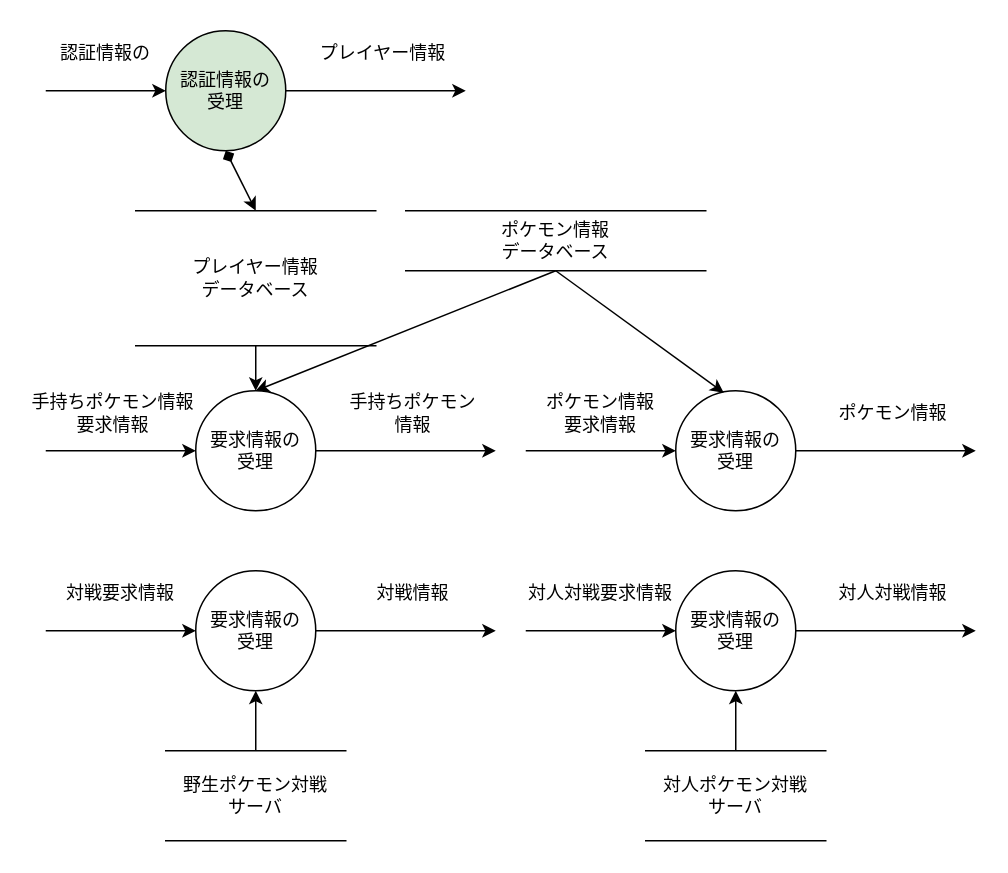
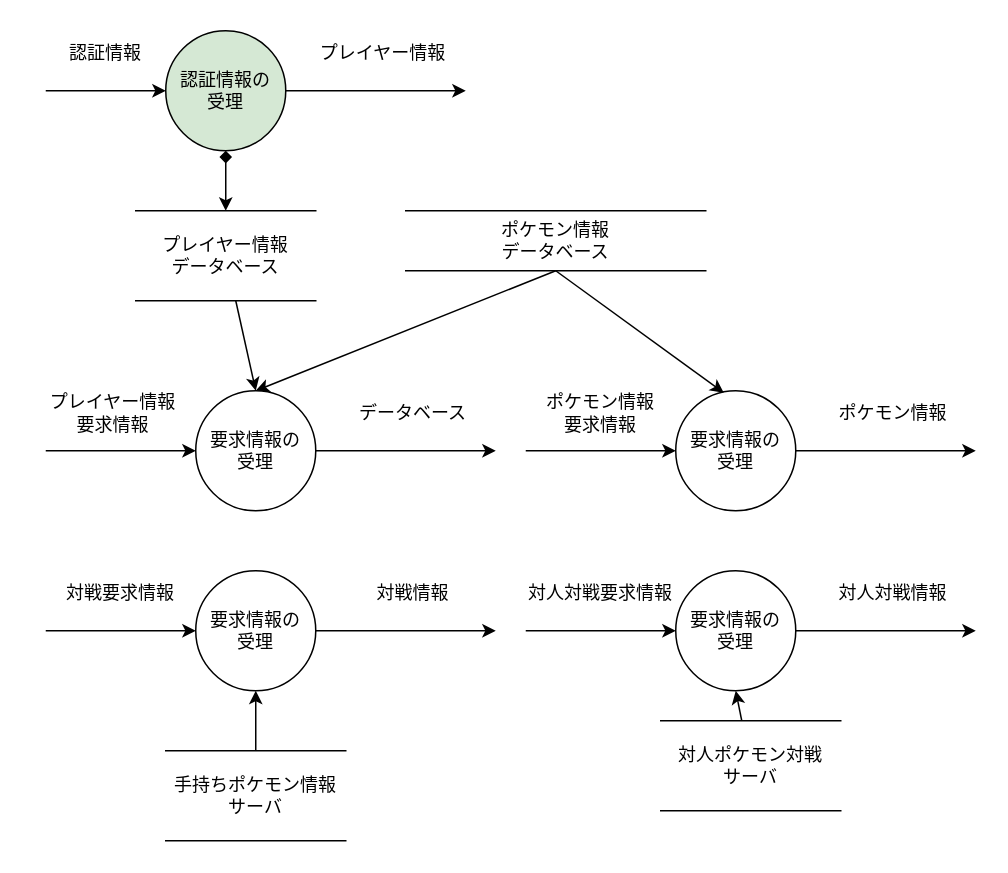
  <mxCell id="0" />
  <mxCell id="1" parent="0" />
  <mxCell id="2" style="edgeStyle=none;html=1;" edge="1" parent="1" source="3"><mxGeometry relative="1" as="geometry"><mxPoint x="310" y="60" as="targetPoint" /></mxGeometry></mxCell>
  <mxCell id="3" value="認証情報の&lt;div&gt;受理&lt;/div&gt;" style="ellipse;whiteSpace=wrap;html=1;aspect=fixed;fillColor=#d5e8d4;" vertex="1" parent="1"><mxGeometry x="110" y="20" width="80" height="80" as="geometry" /></mxCell>
- <mxCell id="4" value="認証情報の" style="text;html=1;align=center;verticalAlign=middle;whiteSpace=wrap;rounded=0;" vertex="1" parent="1"><mxGeometry x="30" y="20" width="80" height="30" as="geometry" /></mxCell>
+ <mxCell id="4" value="認証情報" style="text;html=1;align=center;verticalAlign=middle;whiteSpace=wrap;rounded=0;" vertex="1" parent="1"><mxGeometry x="30" y="20" width="80" height="30" as="geometry" /></mxCell>
  <mxCell id="5" value="" style="endArrow=classic;html=1;entryX=0;entryY=0.5;entryDx=0;entryDy=0;" edge="1" parent="1" target="3"><mxGeometry width="50" height="50" relative="1" as="geometry"><mxPoint x="30" y="60" as="sourcePoint" /><mxPoint x="70" y="60" as="targetPoint" /></mxGeometry></mxCell>
  <mxCell id="6" style="edgeStyle=none;html=1;entryX=0.5;entryY=0;entryDx=0;entryDy=0;" edge="1" parent="1" source="7" target="19"><mxGeometry relative="1" as="geometry" /></mxCell>
- <mxCell id="7" value="プレイヤー情報&lt;div&gt;データベース&lt;/div&gt;" style="shape=partialRectangle;whiteSpace=wrap;html=1;left=0;right=0;fillColor=none;" vertex="1" parent="1"><mxGeometry x="90" y="140" width="160" height="90" as="geometry" /></mxCell>
+ <mxCell id="7" value="プレイヤー情報&lt;div&gt;データベース&lt;/div&gt;" style="shape=partialRectangle;whiteSpace=wrap;html=1;left=0;right=0;fillColor=none;" vertex="1" parent="1"><mxGeometry x="90" y="140" width="120" height="60" as="geometry" /></mxCell>
  <mxCell id="8" value="" style="endArrow=diamond;startArrow=classic;html=1;entryX=0.5;entryY=1;entryDx=0;entryDy=0;exitX=0.5;exitY=0;exitDx=0;exitDy=0;" edge="1" parent="1" source="7" target="3"><mxGeometry width="50" height="50" relative="1" as="geometry"><mxPoint x="290" y="200" as="sourcePoint" /><mxPoint x="340" y="150" as="targetPoint" /></mxGeometry></mxCell>
  <mxCell id="9" value="プレイヤー情報" style="text;html=1;align=center;verticalAlign=middle;whiteSpace=wrap;rounded=0;" vertex="1" parent="1"><mxGeometry x="210" y="20" width="90" height="30" as="geometry" /></mxCell>
  <mxCell id="10" style="edgeStyle=none;html=1;" edge="1" parent="1" source="11"><mxGeometry relative="1" as="geometry"><mxPoint x="650" y="300" as="targetPoint" /></mxGeometry></mxCell>
  <mxCell id="11" value="要求情報の&lt;div&gt;受理&lt;/div&gt;" style="ellipse;whiteSpace=wrap;html=1;aspect=fixed;" vertex="1" parent="1"><mxGeometry x="450" y="260" width="80" height="80" as="geometry" /></mxCell>
  <mxCell id="12" value="ポケモン情報&lt;div&gt;要求情報&lt;/div&gt;" style="text;html=1;align=center;verticalAlign=middle;whiteSpace=wrap;rounded=0;" vertex="1" parent="1"><mxGeometry x="350" y="260" width="100" height="30" as="geometry" /></mxCell>
  <mxCell id="13" value="" style="endArrow=classic;html=1;entryX=0;entryY=0.5;entryDx=0;entryDy=0;" edge="1" parent="1" target="11"><mxGeometry width="50" height="50" relative="1" as="geometry"><mxPoint x="350" y="300" as="sourcePoint" /><mxPoint x="410" y="300" as="targetPoint" /></mxGeometry></mxCell>
  <mxCell id="14" value="ポケモン情報" style="text;html=1;align=center;verticalAlign=middle;whiteSpace=wrap;rounded=0;" vertex="1" parent="1"><mxGeometry x="550" y="260" width="90" height="30" as="geometry" /></mxCell>
  <mxCell id="15" style="edgeStyle=none;html=1;entryX=0.5;entryY=0;entryDx=0;entryDy=0;exitX=0.5;exitY=1;exitDx=0;exitDy=0;" edge="1" parent="1" source="16" target="19"><mxGeometry relative="1" as="geometry" /></mxCell>
  <mxCell id="16" value="ポケモン情報&lt;br&gt;&lt;div&gt;データベース&lt;/div&gt;" style="shape=partialRectangle;whiteSpace=wrap;html=1;left=0;right=0;fillColor=none;" vertex="1" parent="1"><mxGeometry x="270" y="140" width="200" height="40" as="geometry" /></mxCell>
  <mxCell id="17" style="edgeStyle=none;html=1;entryX=0.4;entryY=0.017;entryDx=0;entryDy=0;entryPerimeter=0;exitX=0.5;exitY=1;exitDx=0;exitDy=0;" edge="1" parent="1" source="16" target="11"><mxGeometry relative="1" as="geometry" /></mxCell>
  <mxCell id="18" style="edgeStyle=none;html=1;" edge="1" parent="1" source="19"><mxGeometry relative="1" as="geometry"><mxPoint x="330" y="300" as="targetPoint" /></mxGeometry></mxCell>
  <mxCell id="19" value="要求情報の&lt;div&gt;受理&lt;/div&gt;" style="ellipse;whiteSpace=wrap;html=1;aspect=fixed;" vertex="1" parent="1"><mxGeometry x="130" y="260" width="80" height="80" as="geometry" /></mxCell>
- <mxCell id="20" value="手持ちポケモン情報&lt;div&gt;要求情報&lt;/div&gt;" style="text;html=1;align=center;verticalAlign=middle;whiteSpace=wrap;rounded=0;" vertex="1" parent="1"><mxGeometry x="20" y="260" width="110" height="30" as="geometry" /></mxCell>
+ <mxCell id="20" value="プレイヤー情報&lt;div&gt;要求情報&lt;/div&gt;" style="text;html=1;align=center;verticalAlign=middle;whiteSpace=wrap;rounded=0;" vertex="1" parent="1"><mxGeometry x="20" y="260" width="110" height="30" as="geometry" /></mxCell>
  <mxCell id="21" value="" style="endArrow=classic;html=1;entryX=0;entryY=0.5;entryDx=0;entryDy=0;" edge="1" parent="1" target="19"><mxGeometry width="50" height="50" relative="1" as="geometry"><mxPoint x="30" y="300" as="sourcePoint" /><mxPoint x="90" y="300" as="targetPoint" /></mxGeometry></mxCell>
- <mxCell id="22" value="手持ちポケモン情報" style="text;html=1;align=center;verticalAlign=middle;whiteSpace=wrap;rounded=0;" vertex="1" parent="1"><mxGeometry x="230" y="260" width="90" height="30" as="geometry" /></mxCell>
+ <mxCell id="22" value="データベース" style="text;html=1;align=center;verticalAlign=middle;whiteSpace=wrap;rounded=0;" vertex="1" parent="1"><mxGeometry x="230" y="260" width="90" height="30" as="geometry" /></mxCell>
  <mxCell id="23" style="edgeStyle=none;html=1;" edge="1" parent="1" source="24"><mxGeometry relative="1" as="geometry"><mxPoint x="330" y="420" as="targetPoint" /></mxGeometry></mxCell>
  <mxCell id="24" value="要求情報の&lt;div&gt;受理&lt;/div&gt;" style="ellipse;whiteSpace=wrap;html=1;aspect=fixed;" vertex="1" parent="1"><mxGeometry x="130" y="380" width="80" height="80" as="geometry" /></mxCell>
  <mxCell id="25" value="対戦要求情報" style="text;html=1;align=center;verticalAlign=middle;whiteSpace=wrap;rounded=0;" vertex="1" parent="1"><mxGeometry x="30" y="380" width="100" height="30" as="geometry" /></mxCell>
  <mxCell id="26" value="" style="endArrow=classic;html=1;entryX=0;entryY=0.5;entryDx=0;entryDy=0;" edge="1" parent="1" target="24"><mxGeometry width="50" height="50" relative="1" as="geometry"><mxPoint x="30" y="420" as="sourcePoint" /><mxPoint x="90" y="420" as="targetPoint" /></mxGeometry></mxCell>
  <mxCell id="27" value="対戦情報" style="text;html=1;align=center;verticalAlign=middle;whiteSpace=wrap;rounded=0;" vertex="1" parent="1"><mxGeometry x="230" y="380" width="90" height="30" as="geometry" /></mxCell>
  <mxCell id="28" style="edgeStyle=none;html=1;entryX=0.5;entryY=1;entryDx=0;entryDy=0;" edge="1" parent="1" source="29" target="24"><mxGeometry relative="1" as="geometry" /></mxCell>
- <mxCell id="29" value="野生ポケモン対戦&lt;div&gt;サーバ&lt;/div&gt;" style="shape=partialRectangle;whiteSpace=wrap;html=1;left=0;right=0;fillColor=none;" vertex="1" parent="1"><mxGeometry x="110" y="500" width="120" height="60" as="geometry" /></mxCell>
+ <mxCell id="29" value="手持ちポケモン情報&lt;div&gt;サーバ&lt;/div&gt;" style="shape=partialRectangle;whiteSpace=wrap;html=1;left=0;right=0;fillColor=none;" vertex="1" parent="1"><mxGeometry x="110" y="500" width="120" height="60" as="geometry" /></mxCell>
  <mxCell id="30" style="edgeStyle=none;html=1;" edge="1" parent="1" source="31"><mxGeometry relative="1" as="geometry"><mxPoint x="650" y="420" as="targetPoint" /></mxGeometry></mxCell>
  <mxCell id="31" value="要求情報の&lt;div&gt;受理&lt;/div&gt;" style="ellipse;whiteSpace=wrap;html=1;aspect=fixed;" vertex="1" parent="1"><mxGeometry x="450" y="380" width="80" height="80" as="geometry" /></mxCell>
  <mxCell id="32" value="対人対戦要求情報" style="text;html=1;align=center;verticalAlign=middle;whiteSpace=wrap;rounded=0;" vertex="1" parent="1"><mxGeometry x="350" y="380" width="100" height="30" as="geometry" /></mxCell>
  <mxCell id="33" value="" style="endArrow=classic;html=1;entryX=0;entryY=0.5;entryDx=0;entryDy=0;" edge="1" parent="1" target="31"><mxGeometry width="50" height="50" relative="1" as="geometry"><mxPoint x="350" y="420" as="sourcePoint" /><mxPoint x="410" y="420" as="targetPoint" /></mxGeometry></mxCell>
  <mxCell id="34" value="対人対戦情報" style="text;html=1;align=center;verticalAlign=middle;whiteSpace=wrap;rounded=0;" vertex="1" parent="1"><mxGeometry x="550" y="380" width="90" height="30" as="geometry" /></mxCell>
  <mxCell id="35" style="edgeStyle=none;html=1;entryX=0.5;entryY=1;entryDx=0;entryDy=0;" edge="1" parent="1" source="36" target="31"><mxGeometry relative="1" as="geometry" /></mxCell>
- <mxCell id="36" value="対人ポケモン対戦&lt;div&gt;サーバ&lt;/div&gt;" style="shape=partialRectangle;whiteSpace=wrap;html=1;left=0;right=0;fillColor=none;" vertex="1" parent="1"><mxGeometry x="430" y="500" width="120" height="60" as="geometry" /></mxCell>
+ <mxCell id="36" value="対人ポケモン対戦&lt;div&gt;サーバ&lt;/div&gt;" style="shape=partialRectangle;whiteSpace=wrap;html=1;left=0;right=0;fillColor=none;" vertex="1" parent="1"><mxGeometry x="440" y="480" width="120" height="60" as="geometry" /></mxCell>
